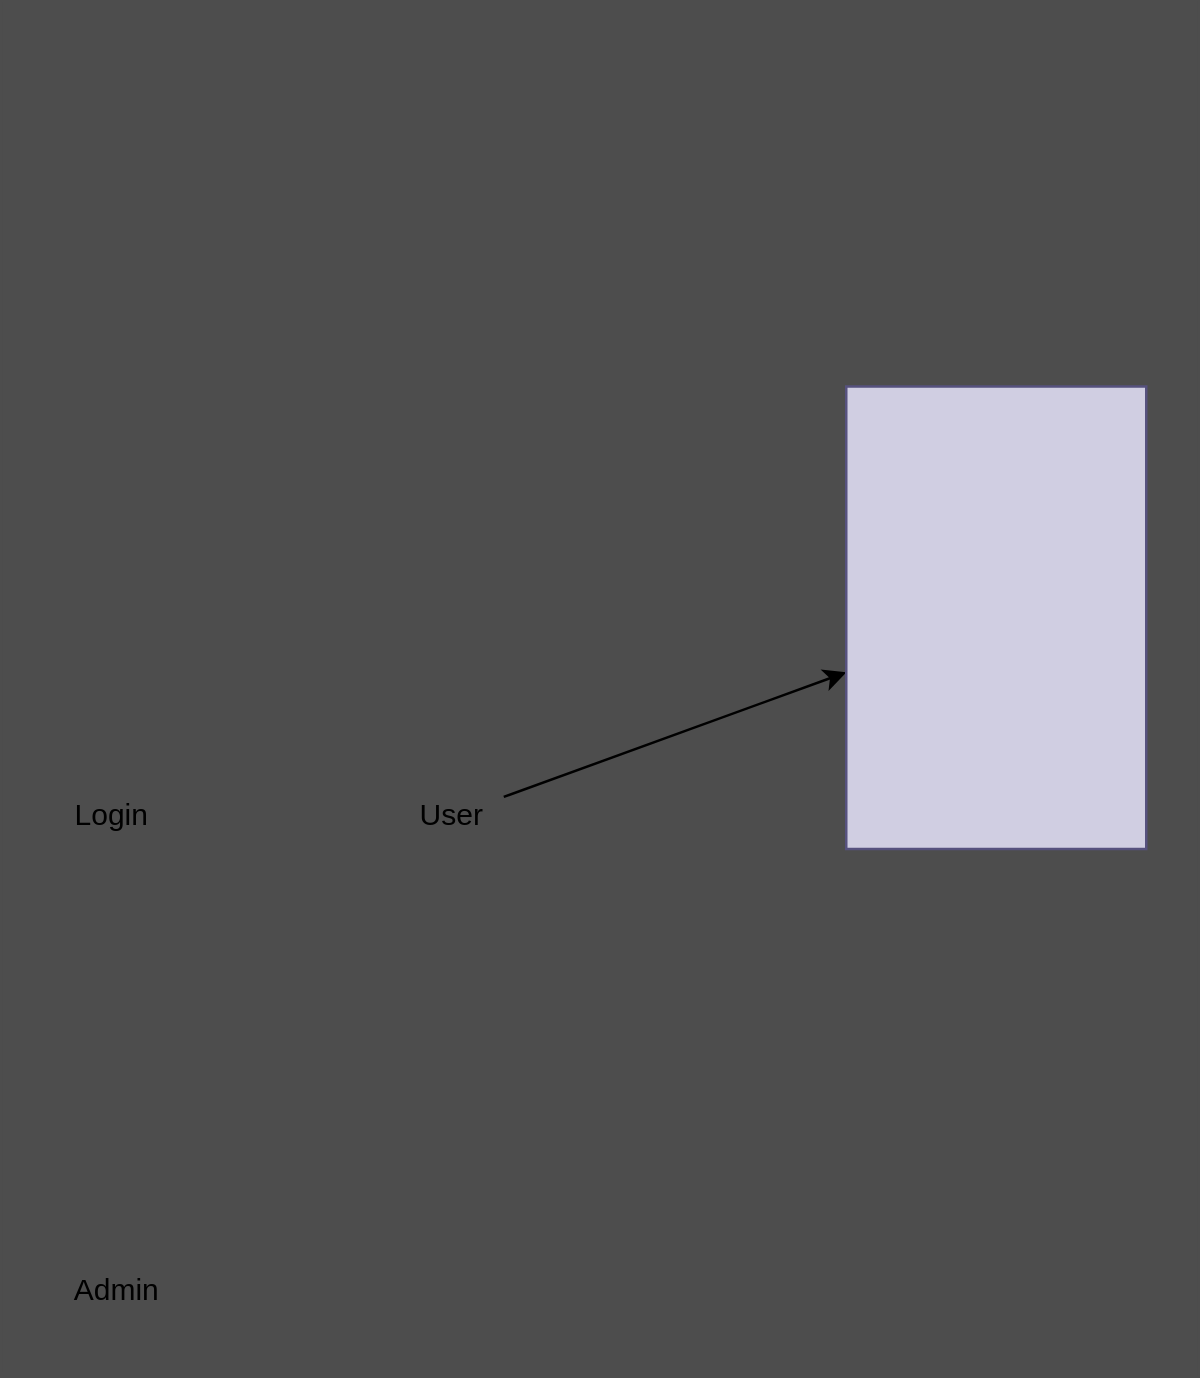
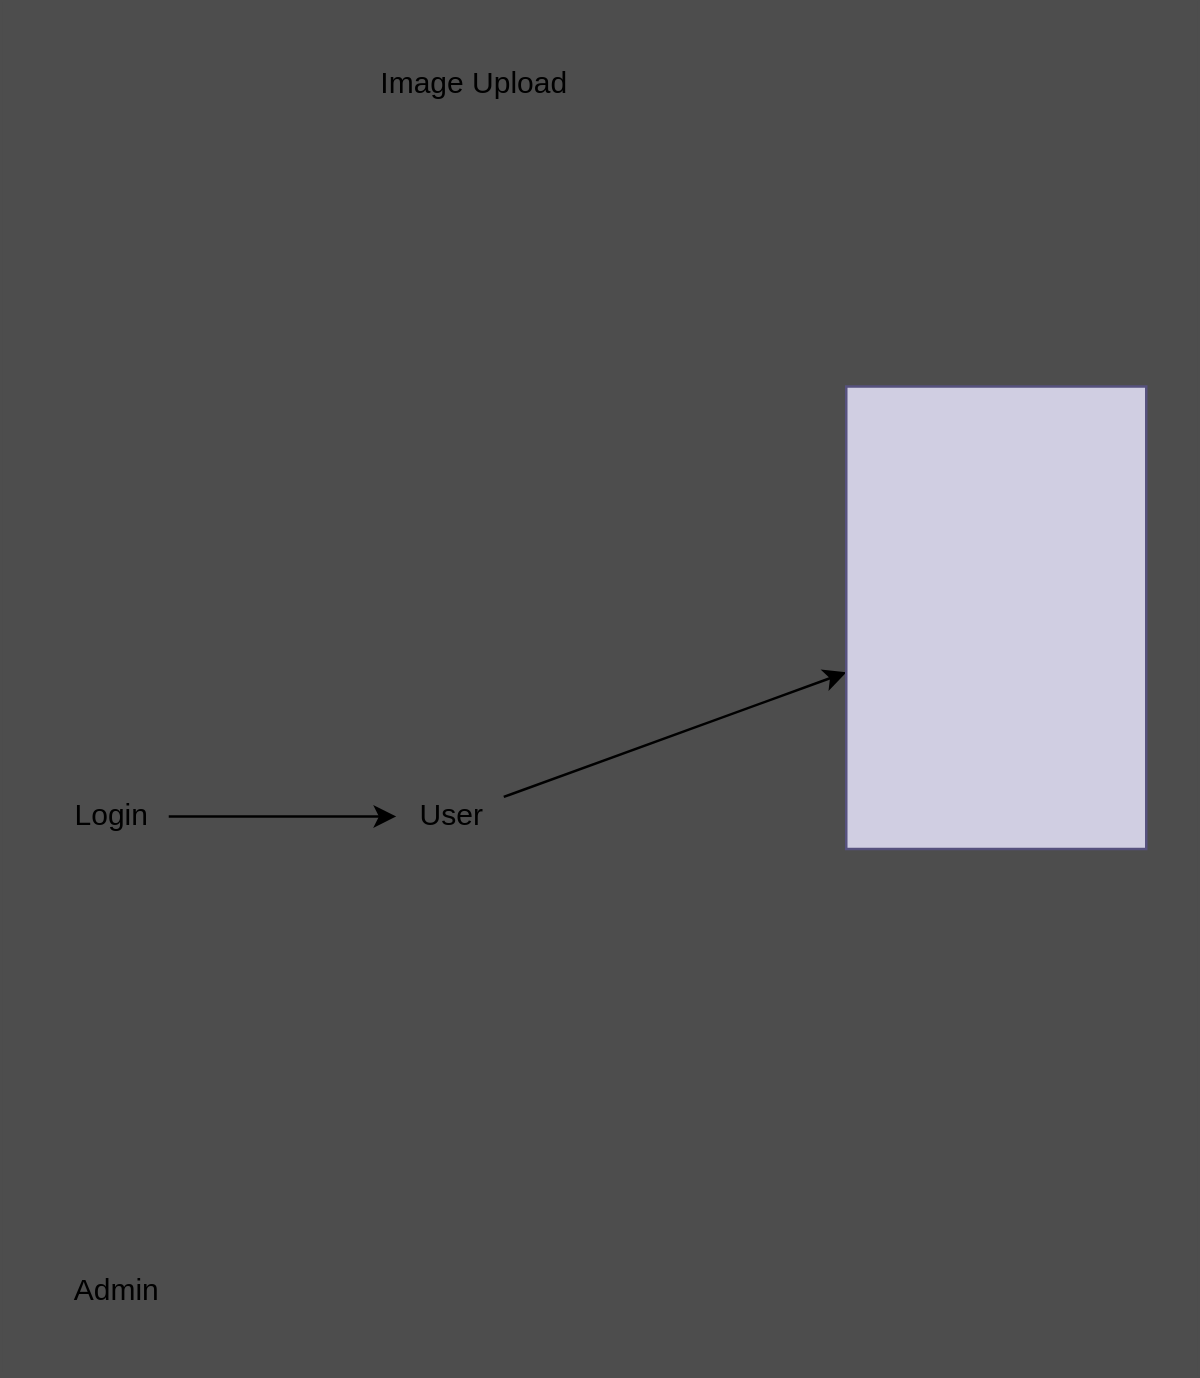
  <mxCell id="0" />
  <mxCell id="1" parent="0" />
+ <mxCell id="2" style="edgeStyle=none;html=1;" edge="1" parent="1" source="3" target="5"><mxGeometry relative="1" as="geometry"><mxPoint x="107.889" y="274.634" as="targetPoint" /></mxGeometry></mxCell>
  <mxCell id="3" value="Login" style="text;html=1;align=center;verticalAlign=middle;resizable=0;points=[];autosize=1;strokeColor=none;fillColor=none;" vertex="1" parent="1"><mxGeometry x="20" y="313" width="47" height="26" as="geometry" /></mxCell>
  <mxCell id="4" style="edgeStyle=none;html=1;" edge="1" parent="1" source="5" target="8"><mxGeometry relative="1" as="geometry"><mxPoint x="370.238" y="245.606" as="targetPoint" /></mxGeometry></mxCell>
  <mxCell id="5" value="User" style="text;html=1;align=center;verticalAlign=middle;resizable=0;points=[];autosize=1;strokeColor=none;fillColor=none;" vertex="1" parent="1"><mxGeometry x="158" y="313" width="43" height="26" as="geometry" /></mxCell>
+ <mxCell id="6" value="Image Upload" style="text;html=1;align=center;verticalAlign=middle;resizable=0;points=[];autosize=1;strokeColor=none;fillColor=none;" vertex="1" parent="1"><mxGeometry x="142" y="20" width="93" height="26" as="geometry" /></mxCell>
  <mxCell id="7" value="Admin" style="text;html=1;align=center;verticalAlign=middle;resizable=0;points=[];autosize=1;strokeColor=none;fillColor=none;" vertex="1" parent="1"><mxGeometry x="20" y="503" width="52" height="26" as="geometry" /></mxCell>
  <mxCell id="8" value="" style="whiteSpace=wrap;html=1;fillColor=#d0cee2;strokeColor=#56517e;" vertex="1" parent="1"><mxGeometry x="338" y="154" width="120" height="185" as="geometry" /></mxCell>
